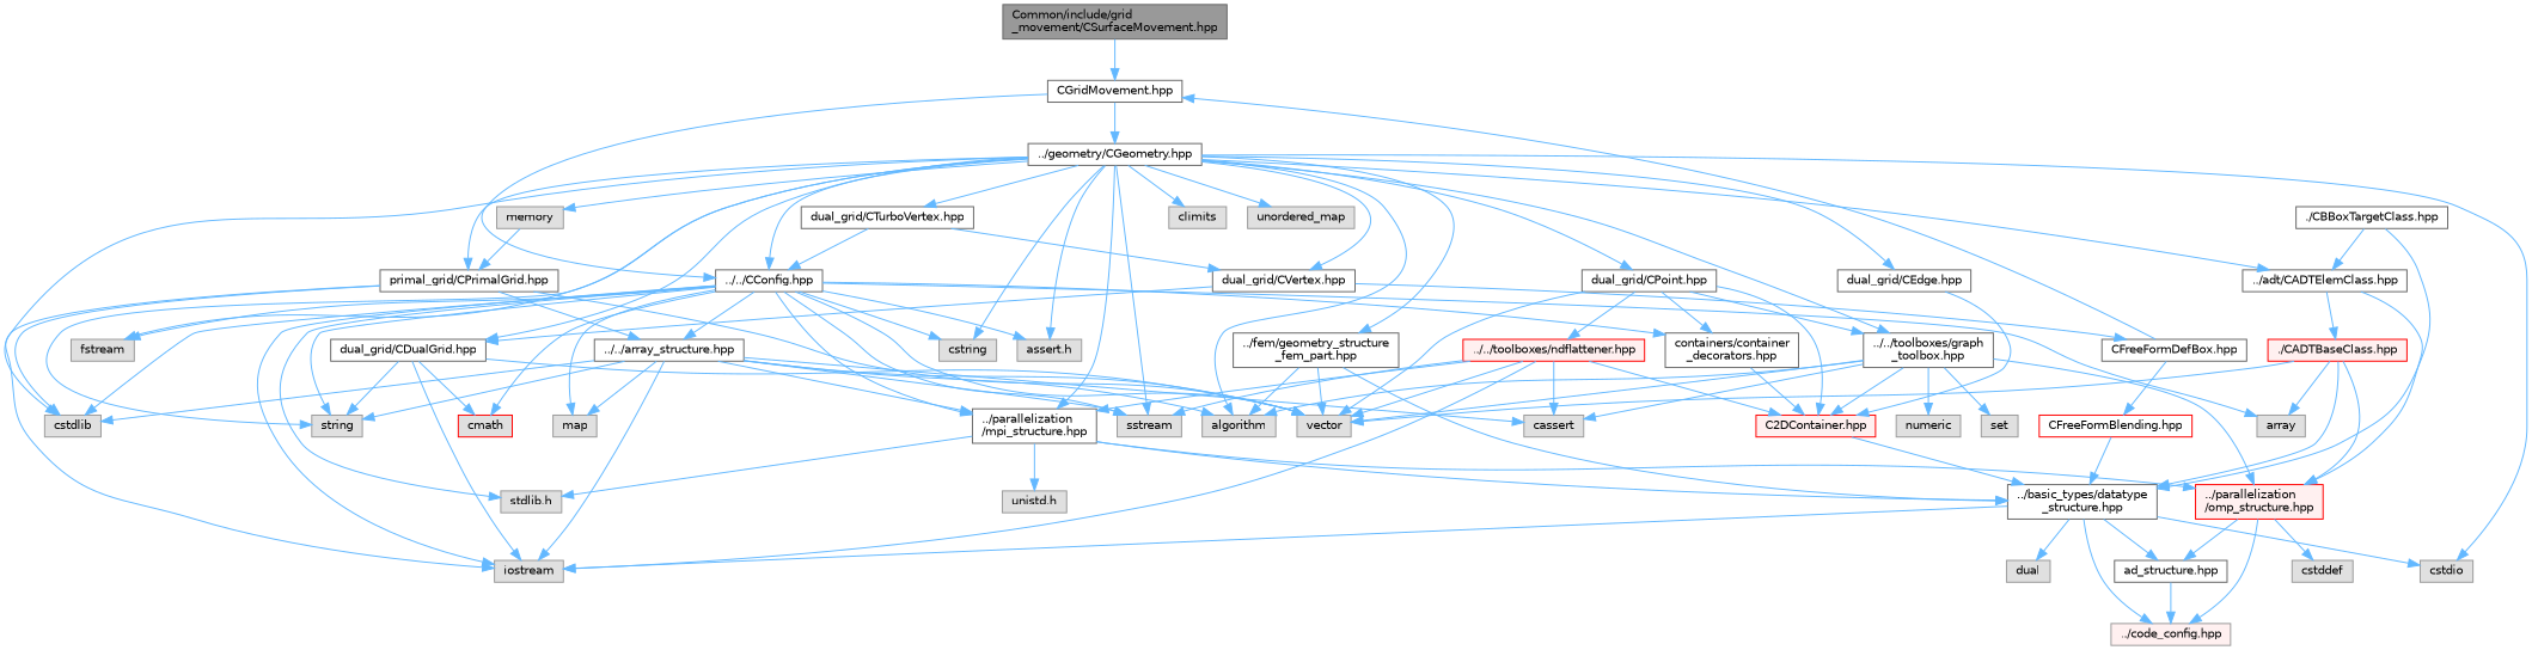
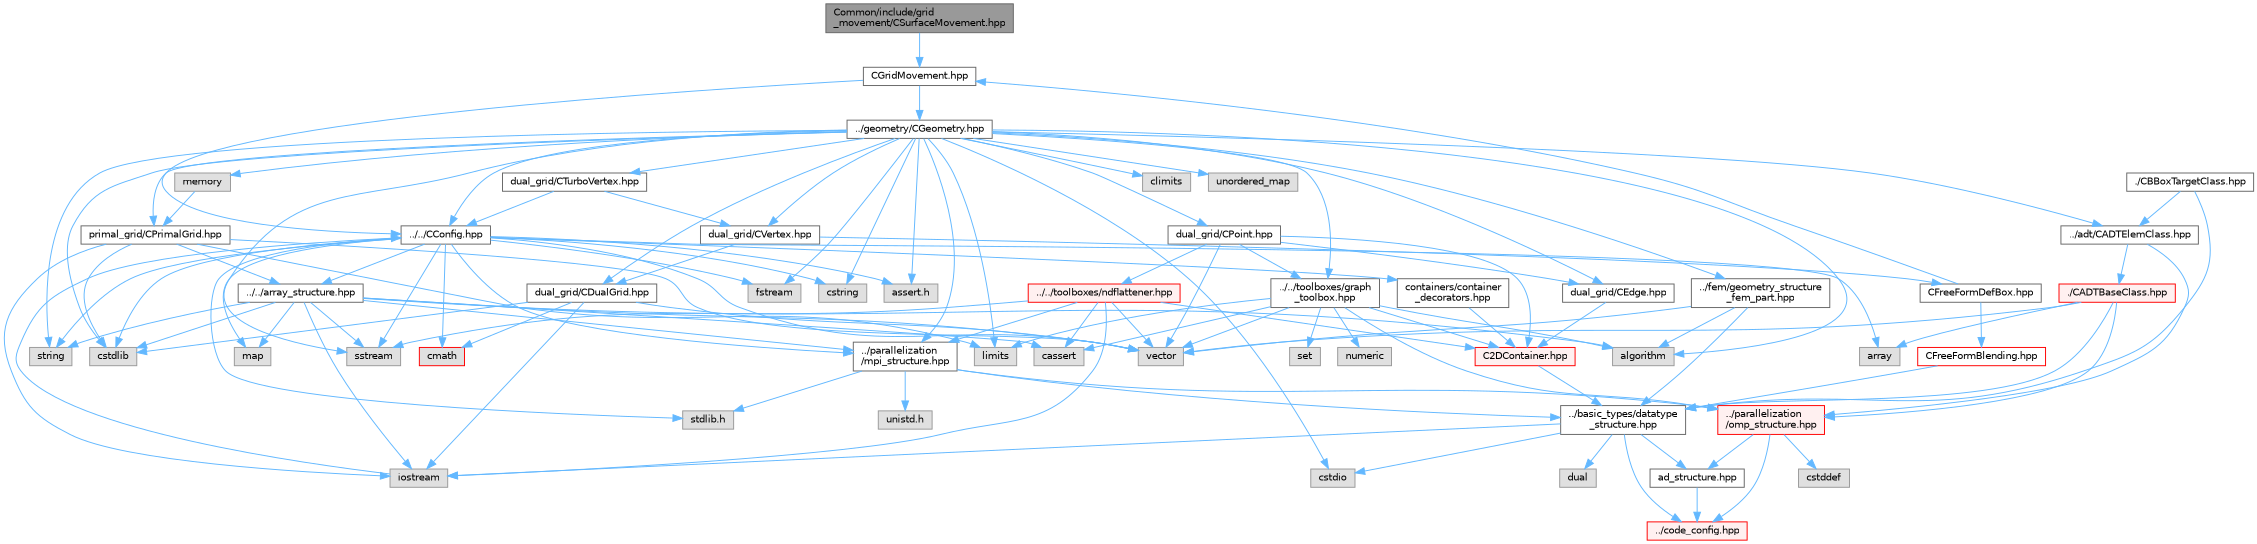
  digraph {
    node [color=grey60 fillcolor="#E0E0E0" fontname=Helvetica fontsize=10 shape=box style=filled]
    edge [color=steelblue1 fontname=Helvetica fontsize=10 labelfontname=Helvetica labelfontsize=10 style=solid]
    n1 [color=gray40 fillcolor=grey60 fontcolor=black height=0.2 label="Common/include/grid\l_movement/CSurfaceMovement.hpp" width=0.4]
    n2 [color=grey40 fillcolor=white height=0.2 label="CGridMovement.hpp" width=0.4]
    n3 [color=grey40 fillcolor=white height=0.2 label="../geometry/CGeometry.hpp" width=0.4]
    n4 [color=grey40 fillcolor=white height=0.2 label="../../CConfig.hpp" width=0.4]
    n5 [color=grey40 fillcolor=white height=0.2 label="CFreeFormDefBox.hpp" width=0.4]
    n6 [color=red fillcolor=white height=0.2 label="CFreeFormBlending.hpp" width=0.4]
+   n7 [height=0.2 label=limits width=0.4]
    n8 [color=grey40 fillcolor=white height=0.2 label="../parallelization\l/mpi_structure.hpp" width=0.4]
    n9 [height=0.2 label=cstdio width=0.4]
    n10 [height=0.2 label=string width=0.4]
    n11 [height=0.2 label=fstream width=0.4]
    n12 [height=0.2 label=sstream width=0.4]
    n13 [height=0.2 label=algorithm width=0.4]
    n14 [height=0.2 label=cstring width=0.4]
    n15 [height=0.2 label=cstdlib width=0.4]
    n16 [height=0.2 label=climits width=0.4]
    n17 [height=0.2 label=memory width=0.4]
    n18 [height=0.2 label=unordered_map width=0.4]
    n19 [color=grey40 fillcolor=white height=0.2 label="primal_grid/CPrimalGrid.hpp" width=0.4]
    n20 [color=grey40 fillcolor=white height=0.2 label="dual_grid/CDualGrid.hpp" width=0.4]
    n21 [color=grey40 fillcolor=white height=0.2 label="dual_grid/CPoint.hpp" width=0.4]
    n22 [color=grey40 fillcolor=white height=0.2 label="../../toolboxes/graph\l_toolbox.hpp" width=0.4]
    n23 [color=grey40 fillcolor=white height=0.2 label="dual_grid/CEdge.hpp" width=0.4]
    n24 [color=grey40 fillcolor=white height=0.2 label="dual_grid/CVertex.hpp" width=0.4]
    n25 [color=grey40 fillcolor=white height=0.2 label="dual_grid/CTurboVertex.hpp" width=0.4]
    n26 [color=grey40 fillcolor=white height=0.2 label="../fem/geometry_structure\l_fem_part.hpp" width=0.4]
    n27 [color=grey40 fillcolor=white height=0.2 label="../adt/CADTElemClass.hpp" width=0.4]
    n28 [height=0.2 label="assert.h" width=0.4]
    n29 [color=red height=0.2 label=cmath width=0.4]
    n30 [height=0.2 label="stdlib.h" width=0.4]
    n31 [height=0.2 label=iostream width=0.4]
    n32 [height=0.2 label=vector width=0.4]
    n33 [color=grey40 fillcolor=white height=0.2 label="../../array_structure.hpp" width=0.4]
    n34 [height=0.2 label=map width=0.4]
    n35 [height=0.2 label=array width=0.4]
    n36 [color=grey40 fillcolor=white height=0.2 label="containers/container\l_decorators.hpp" width=0.4]
    n37 [color=grey40 fillcolor=white height=0.2 label="../basic_types/datatype\l_structure.hpp" width=0.4]
    n38 [color=red fillcolor="#FFF0F0" height=0.2 label="../parallelization\l/omp_structure.hpp" width=0.4]
    n39 [height=0.2 label="unistd.h" width=0.4]
    n40 [color=red fillcolor="#FFF0F0" height=0.2 label="C2DContainer.hpp" width=0.4]
    n41 [color=red fillcolor="#FFF0F0" height=0.2 label="../../toolboxes/ndflattener.hpp" width=0.4]
    n42 [height=0.2 label=cassert width=0.4]
    n43 [height=0.2 label=set width=0.4]
    n44 [height=0.2 label=numeric width=0.4]
    n45 [color=red fillcolor="#FFF0F0" height=0.2 label="./CADTBaseClass.hpp" width=0.4]
    n46 [height=0.2 label=dual width=0.4]
-   n47 [fillcolor="#FFF0F0" height=0.2 label="../code_config.hpp" width=0.4]
+   n47 [color=red fillcolor="#FFF0F0" height=0.2 label="../code_config.hpp" width=0.4]
    n48 [color=grey40 fillcolor=white height=0.2 label="ad_structure.hpp" width=0.4]
    n49 [height=0.2 label=cstddef width=0.4]
    n50 [color=grey40 fillcolor=white height=0.2 label="./CBBoxTargetClass.hpp" width=0.4]
    n1 -> n2
    n2 -> n3
    n2 -> n4
    n3 -> n4
+   n3 -> n7
    n3 -> n8
    n3 -> n9
    n3 -> n10
    n3 -> n11
    n3 -> n12
    n3 -> n13
    n3 -> n14
    n3 -> n15
    n3 -> n16
    n3 -> n17
    n3 -> n18
    n3 -> n19
    n3 -> n20
    n3 -> n21
    n3 -> n22
    n3 -> n23
    n3 -> n24
    n3 -> n25
    n3 -> n26
    n3 -> n27
    n3 -> n28
    n4 -> n8
    n4 -> n10
    n4 -> n11
    n4 -> n12
    n4 -> n14
    n4 -> n15
    n4 -> n28
    n4 -> n29
    n4 -> n30
-   n4 -> n31
+   n31 -> n4
    n4 -> n32
    n4 -> n33
    n4 -> n34
    n4 -> n35
    n4 -> n36
    n5 -> n2
    n5 -> n6
    n6 -> n37
    n8 -> n30
    n8 -> n37
    n8 -> n38
    n8 -> n39
    n17 -> n19
+   n19 -> n7
    n19 -> n15
    n19 -> n31
    n19 -> n32
    n19 -> n33
-   n20 -> n10
+   n20 -> n15
    n20 -> n29
    n20 -> n31
    n20 -> n32
    n21 -> n22
    n21 -> n32
-   n21 -> n36
+   n21 -> n23
    n21 -> n40
    n21 -> n41
+   n22 -> n7
    n22 -> n13
    n22 -> n32
    n22 -> n38
    n22 -> n40
    n22 -> n42
    n22 -> n43
    n22 -> n44
    n23 -> n40
    n24 -> n5
    n24 -> n20
    n25 -> n4
    n25 -> n24
    n26 -> n13
    n26 -> n32
    n26 -> n37
    n27 -> n38
    n27 -> n45
    n33 -> n8
    n33 -> n10
    n33 -> n12
    n33 -> n13
    n33 -> n15
    n33 -> n31
    n33 -> n32
    n33 -> n34
    n33 -> n42
    n36 -> n40
    n37 -> n9
    n37 -> n31
    n37 -> n46
    n37 -> n47
    n37 -> n48
    n38 -> n47
    n38 -> n48
    n38 -> n49
    n40 -> n37
    n41 -> n8
    n41 -> n12
    n41 -> n31
    n41 -> n32
    n41 -> n40
    n41 -> n42
    n45 -> n32
    n45 -> n35
    n45 -> n37
    n45 -> n38
    n48 -> n47
    n50 -> n27
    n50 -> n37
  }
